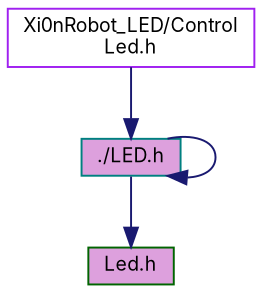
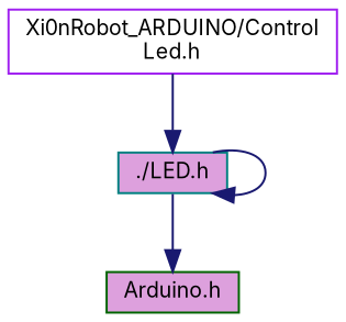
  digraph {
    fontname=Inter
    node [fillcolor=plum fontname=Inter fontsize=10 shape=record style=filled]
    edge [color=midnightblue fontname=Inter fontsize=10 labelfontname=Helvetica labelfontsize=10 style=solid]
-   n1 [color=purple fillcolor=white fontcolor=black height=0.2 label="Xi0nRobot_LED/Control\lLed.h" width=0.4]
+   n1 [color=purple fillcolor=white fontcolor=black height=0.2 label="Xi0nRobot_ARDUINO/Control\lLed.h" width=0.4]
    n2 [color=teal height=0.2 label="./LED.h" width=0.4]
-   n3 [color=darkgreen height=0.2 label="Led.h" width=0.4]
+   n3 [color=darkgreen height=0.2 label="Arduino.h" width=0.4]
    n1 -> n2
    n2 -> n2
    n2 -> n3
  }
